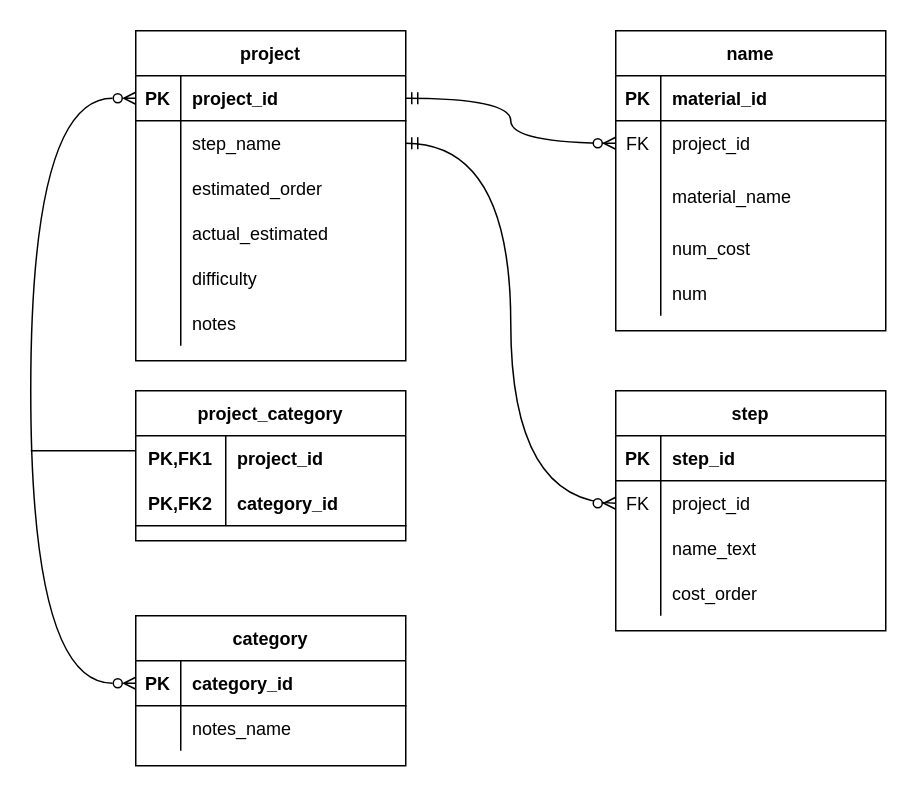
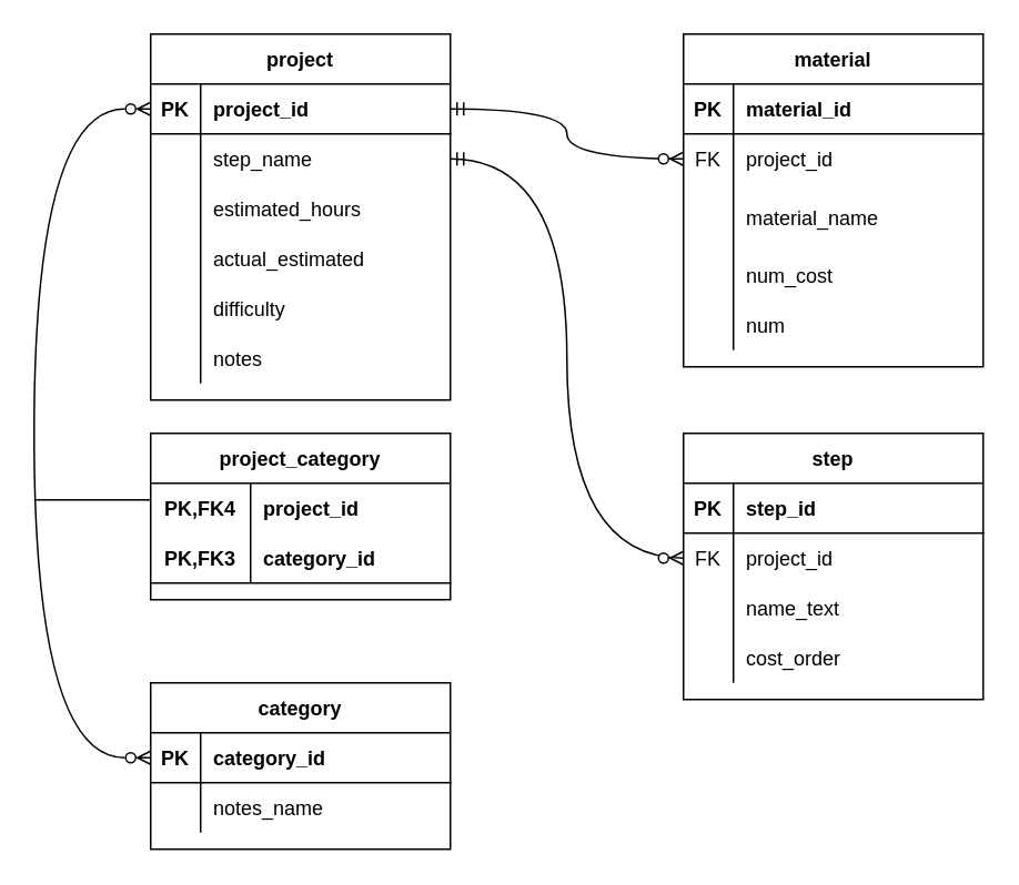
  <mxCell id="0" />
  <mxCell id="1" parent="0" />
  <mxCell id="2" value="project" style="shape=table;startSize=30;container=1;collapsible=1;childLayout=tableLayout;fixedRows=1;rowLines=0;fontStyle=1;align=center;resizeLast=1;" parent="1" vertex="1"><mxGeometry x="90" y="20" width="180" height="220" as="geometry" /></mxCell>
  <mxCell id="3" value="" style="shape=tableRow;horizontal=0;startSize=0;swimlaneHead=0;swimlaneBody=0;fillColor=none;collapsible=0;dropTarget=0;points=[[0,0.5],[1,0.5]];portConstraint=eastwest;top=0;left=0;right=0;bottom=1;" parent="2" vertex="1"><mxGeometry y="30" width="180" height="30" as="geometry" /></mxCell>
  <mxCell id="4" value="PK" style="shape=partialRectangle;connectable=0;fillColor=none;top=0;left=0;bottom=0;right=0;fontStyle=1;overflow=hidden;" parent="3" vertex="1"><mxGeometry width="30" height="30" as="geometry"><mxRectangle width="30" height="30" as="alternateBounds" /></mxGeometry></mxCell>
  <mxCell id="5" value="project_id" style="shape=partialRectangle;connectable=0;fillColor=none;top=0;left=0;bottom=0;right=0;align=left;spacingLeft=6;fontStyle=1;overflow=hidden;" parent="3" vertex="1"><mxGeometry x="30" width="150" height="30" as="geometry"><mxRectangle width="150" height="30" as="alternateBounds" /></mxGeometry></mxCell>
  <mxCell id="6" value="" style="shape=tableRow;horizontal=0;startSize=0;swimlaneHead=0;swimlaneBody=0;fillColor=none;collapsible=0;dropTarget=0;points=[[0,0.5],[1,0.5]];portConstraint=eastwest;top=0;left=0;right=0;bottom=0;" parent="2" vertex="1"><mxGeometry y="60" width="180" height="30" as="geometry" /></mxCell>
  <mxCell id="7" value="" style="shape=partialRectangle;connectable=0;fillColor=none;top=0;left=0;bottom=0;right=0;editable=1;overflow=hidden;" parent="6" vertex="1"><mxGeometry width="30" height="30" as="geometry"><mxRectangle width="30" height="30" as="alternateBounds" /></mxGeometry></mxCell>
  <mxCell id="8" value="step_name" style="shape=partialRectangle;connectable=0;fillColor=none;top=0;left=0;bottom=0;right=0;align=left;spacingLeft=6;overflow=hidden;" parent="6" vertex="1"><mxGeometry x="30" width="150" height="30" as="geometry"><mxRectangle width="150" height="30" as="alternateBounds" /></mxGeometry></mxCell>
  <mxCell id="9" value="" style="shape=tableRow;horizontal=0;startSize=0;swimlaneHead=0;swimlaneBody=0;fillColor=none;collapsible=0;dropTarget=0;points=[[0,0.5],[1,0.5]];portConstraint=eastwest;top=0;left=0;right=0;bottom=0;" parent="2" vertex="1"><mxGeometry y="90" width="180" height="30" as="geometry" /></mxCell>
  <mxCell id="10" value="" style="shape=partialRectangle;connectable=0;fillColor=none;top=0;left=0;bottom=0;right=0;editable=1;overflow=hidden;" parent="9" vertex="1"><mxGeometry width="30" height="30" as="geometry"><mxRectangle width="30" height="30" as="alternateBounds" /></mxGeometry></mxCell>
- <mxCell id="11" value="estimated_order" style="shape=partialRectangle;connectable=0;fillColor=none;top=0;left=0;bottom=0;right=0;align=left;spacingLeft=6;overflow=hidden;" parent="9" vertex="1"><mxGeometry x="30" width="150" height="30" as="geometry"><mxRectangle width="150" height="30" as="alternateBounds" /></mxGeometry></mxCell>
+ <mxCell id="11" value="estimated_hours" style="shape=partialRectangle;connectable=0;fillColor=none;top=0;left=0;bottom=0;right=0;align=left;spacingLeft=6;overflow=hidden;" parent="9" vertex="1"><mxGeometry x="30" width="150" height="30" as="geometry"><mxRectangle width="150" height="30" as="alternateBounds" /></mxGeometry></mxCell>
  <mxCell id="12" value="" style="shape=tableRow;horizontal=0;startSize=0;swimlaneHead=0;swimlaneBody=0;fillColor=none;collapsible=0;dropTarget=0;points=[[0,0.5],[1,0.5]];portConstraint=eastwest;top=0;left=0;right=0;bottom=0;" parent="2" vertex="1"><mxGeometry y="120" width="180" height="30" as="geometry" /></mxCell>
  <mxCell id="13" value="" style="shape=partialRectangle;connectable=0;fillColor=none;top=0;left=0;bottom=0;right=0;editable=1;overflow=hidden;" parent="12" vertex="1"><mxGeometry width="30" height="30" as="geometry"><mxRectangle width="30" height="30" as="alternateBounds" /></mxGeometry></mxCell>
  <mxCell id="14" value="actual_estimated" style="shape=partialRectangle;connectable=0;fillColor=none;top=0;left=0;bottom=0;right=0;align=left;spacingLeft=6;overflow=hidden;" parent="12" vertex="1"><mxGeometry x="30" width="150" height="30" as="geometry"><mxRectangle width="150" height="30" as="alternateBounds" /></mxGeometry></mxCell>
  <mxCell id="15" style="shape=tableRow;horizontal=0;startSize=0;swimlaneHead=0;swimlaneBody=0;fillColor=none;collapsible=0;dropTarget=0;points=[[0,0.5],[1,0.5]];portConstraint=eastwest;top=0;left=0;right=0;bottom=0;" parent="2" vertex="1"><mxGeometry y="150" width="180" height="30" as="geometry" /></mxCell>
  <mxCell id="16" style="shape=partialRectangle;connectable=0;fillColor=none;top=0;left=0;bottom=0;right=0;editable=1;overflow=hidden;" parent="15" vertex="1"><mxGeometry width="30" height="30" as="geometry"><mxRectangle width="30" height="30" as="alternateBounds" /></mxGeometry></mxCell>
  <mxCell id="17" value="difficulty" style="shape=partialRectangle;connectable=0;fillColor=none;top=0;left=0;bottom=0;right=0;align=left;spacingLeft=6;overflow=hidden;" parent="15" vertex="1"><mxGeometry x="30" width="150" height="30" as="geometry"><mxRectangle width="150" height="30" as="alternateBounds" /></mxGeometry></mxCell>
  <mxCell id="18" style="shape=tableRow;horizontal=0;startSize=0;swimlaneHead=0;swimlaneBody=0;fillColor=none;collapsible=0;dropTarget=0;points=[[0,0.5],[1,0.5]];portConstraint=eastwest;top=0;left=0;right=0;bottom=0;" parent="2" vertex="1"><mxGeometry y="180" width="180" height="30" as="geometry" /></mxCell>
  <mxCell id="19" style="shape=partialRectangle;connectable=0;fillColor=none;top=0;left=0;bottom=0;right=0;editable=1;overflow=hidden;" parent="18" vertex="1"><mxGeometry width="30" height="30" as="geometry"><mxRectangle width="30" height="30" as="alternateBounds" /></mxGeometry></mxCell>
  <mxCell id="20" value="notes" style="shape=partialRectangle;connectable=0;fillColor=none;top=0;left=0;bottom=0;right=0;align=left;spacingLeft=6;overflow=hidden;" parent="18" vertex="1"><mxGeometry x="30" width="150" height="30" as="geometry"><mxRectangle width="150" height="30" as="alternateBounds" /></mxGeometry></mxCell>
- <mxCell id="21" value="name" style="shape=table;startSize=30;container=1;collapsible=1;childLayout=tableLayout;fixedRows=1;rowLines=0;fontStyle=1;align=center;resizeLast=1;" parent="1" vertex="1"><mxGeometry x="410" y="20" width="180" height="200" as="geometry" /></mxCell>
+ <mxCell id="21" value="material" style="shape=table;startSize=30;container=1;collapsible=1;childLayout=tableLayout;fixedRows=1;rowLines=0;fontStyle=1;align=center;resizeLast=1;" parent="1" vertex="1"><mxGeometry x="410" y="20" width="180" height="200" as="geometry" /></mxCell>
  <mxCell id="22" value="" style="shape=tableRow;horizontal=0;startSize=0;swimlaneHead=0;swimlaneBody=0;fillColor=none;collapsible=0;dropTarget=0;points=[[0,0.5],[1,0.5]];portConstraint=eastwest;top=0;left=0;right=0;bottom=1;" parent="21" vertex="1"><mxGeometry y="30" width="180" height="30" as="geometry" /></mxCell>
  <mxCell id="23" value="PK" style="shape=partialRectangle;connectable=0;fillColor=none;top=0;left=0;bottom=0;right=0;fontStyle=1;overflow=hidden;" parent="22" vertex="1"><mxGeometry width="30" height="30" as="geometry"><mxRectangle width="30" height="30" as="alternateBounds" /></mxGeometry></mxCell>
  <mxCell id="24" value="material_id" style="shape=partialRectangle;connectable=0;fillColor=none;top=0;left=0;bottom=0;right=0;align=left;spacingLeft=6;fontStyle=1;overflow=hidden;" parent="22" vertex="1"><mxGeometry x="30" width="150" height="30" as="geometry"><mxRectangle width="150" height="30" as="alternateBounds" /></mxGeometry></mxCell>
  <mxCell id="25" value="" style="shape=tableRow;horizontal=0;startSize=0;swimlaneHead=0;swimlaneBody=0;fillColor=none;collapsible=0;dropTarget=0;points=[[0,0.5],[1,0.5]];portConstraint=eastwest;top=0;left=0;right=0;bottom=0;fontStyle=4" parent="21" vertex="1"><mxGeometry y="60" width="180" height="30" as="geometry" /></mxCell>
  <mxCell id="26" value="FK" style="shape=partialRectangle;connectable=0;fillColor=none;top=0;left=0;bottom=0;right=0;fontStyle=0;overflow=hidden;" parent="25" vertex="1"><mxGeometry width="30" height="30" as="geometry"><mxRectangle width="30" height="30" as="alternateBounds" /></mxGeometry></mxCell>
  <mxCell id="27" value="project_id" style="shape=partialRectangle;connectable=0;fillColor=none;top=0;left=0;bottom=0;right=0;align=left;spacingLeft=6;fontStyle=0;overflow=hidden;" parent="25" vertex="1"><mxGeometry x="30" width="150" height="30" as="geometry"><mxRectangle width="150" height="30" as="alternateBounds" /></mxGeometry></mxCell>
  <mxCell id="28" value="" style="shape=tableRow;horizontal=0;startSize=0;swimlaneHead=0;swimlaneBody=0;fillColor=none;collapsible=0;dropTarget=0;points=[[0,0.5],[1,0.5]];portConstraint=eastwest;top=0;left=0;right=0;bottom=0;" parent="21" vertex="1"><mxGeometry y="90" width="180" height="40" as="geometry" /></mxCell>
  <mxCell id="29" value="" style="shape=partialRectangle;connectable=0;fillColor=none;top=0;left=0;bottom=0;right=0;editable=1;overflow=hidden;" parent="28" vertex="1"><mxGeometry width="30" height="40" as="geometry"><mxRectangle width="30" height="40" as="alternateBounds" /></mxGeometry></mxCell>
  <mxCell id="30" value="material_name" style="shape=partialRectangle;connectable=0;fillColor=none;top=0;left=0;bottom=0;right=0;align=left;spacingLeft=6;overflow=hidden;" parent="28" vertex="1"><mxGeometry x="30" width="150" height="40" as="geometry"><mxRectangle width="150" height="40" as="alternateBounds" /></mxGeometry></mxCell>
  <mxCell id="31" value="" style="shape=tableRow;horizontal=0;startSize=0;swimlaneHead=0;swimlaneBody=0;fillColor=none;collapsible=0;dropTarget=0;points=[[0,0.5],[1,0.5]];portConstraint=eastwest;top=0;left=0;right=0;bottom=0;" parent="21" vertex="1"><mxGeometry y="130" width="180" height="30" as="geometry" /></mxCell>
  <mxCell id="32" value="" style="shape=partialRectangle;connectable=0;fillColor=none;top=0;left=0;bottom=0;right=0;editable=1;overflow=hidden;" parent="31" vertex="1"><mxGeometry width="30" height="30" as="geometry"><mxRectangle width="30" height="30" as="alternateBounds" /></mxGeometry></mxCell>
  <mxCell id="33" value="num_cost" style="shape=partialRectangle;connectable=0;fillColor=none;top=0;left=0;bottom=0;right=0;align=left;spacingLeft=6;overflow=hidden;" parent="31" vertex="1"><mxGeometry x="30" width="150" height="30" as="geometry"><mxRectangle width="150" height="30" as="alternateBounds" /></mxGeometry></mxCell>
  <mxCell id="34" value="" style="shape=tableRow;horizontal=0;startSize=0;swimlaneHead=0;swimlaneBody=0;fillColor=none;collapsible=0;dropTarget=0;points=[[0,0.5],[1,0.5]];portConstraint=eastwest;top=0;left=0;right=0;bottom=0;" parent="21" vertex="1"><mxGeometry y="160" width="180" height="30" as="geometry" /></mxCell>
  <mxCell id="35" value="" style="shape=partialRectangle;connectable=0;fillColor=none;top=0;left=0;bottom=0;right=0;editable=1;overflow=hidden;" parent="34" vertex="1"><mxGeometry width="30" height="30" as="geometry"><mxRectangle width="30" height="30" as="alternateBounds" /></mxGeometry></mxCell>
  <mxCell id="36" value="num" style="shape=partialRectangle;connectable=0;fillColor=none;top=0;left=0;bottom=0;right=0;align=left;spacingLeft=6;overflow=hidden;" parent="34" vertex="1"><mxGeometry x="30" width="150" height="30" as="geometry"><mxRectangle width="150" height="30" as="alternateBounds" /></mxGeometry></mxCell>
  <mxCell id="37" value="step" style="shape=table;startSize=30;container=1;collapsible=1;childLayout=tableLayout;fixedRows=1;rowLines=0;fontStyle=1;align=center;resizeLast=1;" parent="1" vertex="1"><mxGeometry x="410" y="260" width="180" height="160" as="geometry" /></mxCell>
  <mxCell id="38" value="" style="shape=tableRow;horizontal=0;startSize=0;swimlaneHead=0;swimlaneBody=0;fillColor=none;collapsible=0;dropTarget=0;points=[[0,0.5],[1,0.5]];portConstraint=eastwest;top=0;left=0;right=0;bottom=1;" parent="37" vertex="1"><mxGeometry y="30" width="180" height="30" as="geometry" /></mxCell>
  <mxCell id="39" value="PK" style="shape=partialRectangle;connectable=0;fillColor=none;top=0;left=0;bottom=0;right=0;fontStyle=1;overflow=hidden;" parent="38" vertex="1"><mxGeometry width="30" height="30" as="geometry"><mxRectangle width="30" height="30" as="alternateBounds" /></mxGeometry></mxCell>
  <mxCell id="40" value="step_id" style="shape=partialRectangle;connectable=0;fillColor=none;top=0;left=0;bottom=0;right=0;align=left;spacingLeft=6;fontStyle=1;overflow=hidden;" parent="38" vertex="1"><mxGeometry x="30" width="150" height="30" as="geometry"><mxRectangle width="150" height="30" as="alternateBounds" /></mxGeometry></mxCell>
  <mxCell id="41" value="" style="shape=tableRow;horizontal=0;startSize=0;swimlaneHead=0;swimlaneBody=0;fillColor=none;collapsible=0;dropTarget=0;points=[[0,0.5],[1,0.5]];portConstraint=eastwest;top=0;left=0;right=0;bottom=0;" parent="37" vertex="1"><mxGeometry y="60" width="180" height="30" as="geometry" /></mxCell>
  <mxCell id="42" value="FK" style="shape=partialRectangle;connectable=0;fillColor=none;top=0;left=0;bottom=0;right=0;fontStyle=0;overflow=hidden;" parent="41" vertex="1"><mxGeometry width="30" height="30" as="geometry"><mxRectangle width="30" height="30" as="alternateBounds" /></mxGeometry></mxCell>
  <mxCell id="43" value="project_id" style="shape=partialRectangle;connectable=0;fillColor=none;top=0;left=0;bottom=0;right=0;align=left;spacingLeft=6;fontStyle=0;overflow=hidden;" parent="41" vertex="1"><mxGeometry x="30" width="150" height="30" as="geometry"><mxRectangle width="150" height="30" as="alternateBounds" /></mxGeometry></mxCell>
  <mxCell id="44" value="" style="shape=tableRow;horizontal=0;startSize=0;swimlaneHead=0;swimlaneBody=0;fillColor=none;collapsible=0;dropTarget=0;points=[[0,0.5],[1,0.5]];portConstraint=eastwest;top=0;left=0;right=0;bottom=0;" parent="37" vertex="1"><mxGeometry y="90" width="180" height="30" as="geometry" /></mxCell>
  <mxCell id="45" value="" style="shape=partialRectangle;connectable=0;fillColor=none;top=0;left=0;bottom=0;right=0;editable=1;overflow=hidden;" parent="44" vertex="1"><mxGeometry width="30" height="30" as="geometry"><mxRectangle width="30" height="30" as="alternateBounds" /></mxGeometry></mxCell>
  <mxCell id="46" value="name_text" style="shape=partialRectangle;connectable=0;fillColor=none;top=0;left=0;bottom=0;right=0;align=left;spacingLeft=6;overflow=hidden;" parent="44" vertex="1"><mxGeometry x="30" width="150" height="30" as="geometry"><mxRectangle width="150" height="30" as="alternateBounds" /></mxGeometry></mxCell>
  <mxCell id="47" value="" style="shape=tableRow;horizontal=0;startSize=0;swimlaneHead=0;swimlaneBody=0;fillColor=none;collapsible=0;dropTarget=0;points=[[0,0.5],[1,0.5]];portConstraint=eastwest;top=0;left=0;right=0;bottom=0;" parent="37" vertex="1"><mxGeometry y="120" width="180" height="30" as="geometry" /></mxCell>
  <mxCell id="48" value="" style="shape=partialRectangle;connectable=0;fillColor=none;top=0;left=0;bottom=0;right=0;editable=1;overflow=hidden;" parent="47" vertex="1"><mxGeometry width="30" height="30" as="geometry"><mxRectangle width="30" height="30" as="alternateBounds" /></mxGeometry></mxCell>
  <mxCell id="49" value="cost_order" style="shape=partialRectangle;connectable=0;fillColor=none;top=0;left=0;bottom=0;right=0;align=left;spacingLeft=6;overflow=hidden;" parent="47" vertex="1"><mxGeometry x="30" width="150" height="30" as="geometry"><mxRectangle width="150" height="30" as="alternateBounds" /></mxGeometry></mxCell>
  <mxCell id="50" value="project_category" style="shape=table;startSize=30;container=1;collapsible=1;childLayout=tableLayout;fixedRows=1;rowLines=0;fontStyle=1;align=center;resizeLast=1;" parent="1" vertex="1"><mxGeometry x="90" y="260" width="180" height="100" as="geometry" /></mxCell>
  <mxCell id="51" value="" style="shape=tableRow;horizontal=0;startSize=0;swimlaneHead=0;swimlaneBody=0;fillColor=none;collapsible=0;dropTarget=0;points=[[0,0.5],[1,0.5]];portConstraint=eastwest;top=0;left=0;right=0;bottom=0;" parent="50" vertex="1"><mxGeometry y="30" width="180" height="30" as="geometry" /></mxCell>
- <mxCell id="52" value="PK,FK1" style="shape=partialRectangle;connectable=0;fillColor=none;top=0;left=0;bottom=0;right=0;fontStyle=1;overflow=hidden;" parent="51" vertex="1"><mxGeometry width="60" height="30" as="geometry"><mxRectangle width="60" height="30" as="alternateBounds" /></mxGeometry></mxCell>
+ <mxCell id="52" value="PK,FK4" style="shape=partialRectangle;connectable=0;fillColor=none;top=0;left=0;bottom=0;right=0;fontStyle=1;overflow=hidden;" parent="51" vertex="1"><mxGeometry width="60" height="30" as="geometry"><mxRectangle width="60" height="30" as="alternateBounds" /></mxGeometry></mxCell>
  <mxCell id="53" value="project_id" style="shape=partialRectangle;connectable=0;fillColor=none;top=0;left=0;bottom=0;right=0;align=left;spacingLeft=6;fontStyle=1;overflow=hidden;" parent="51" vertex="1"><mxGeometry x="60" width="120" height="30" as="geometry"><mxRectangle width="120" height="30" as="alternateBounds" /></mxGeometry></mxCell>
  <mxCell id="54" value="" style="shape=tableRow;horizontal=0;startSize=0;swimlaneHead=0;swimlaneBody=0;fillColor=none;collapsible=0;dropTarget=0;points=[[0,0.5],[1,0.5]];portConstraint=eastwest;top=0;left=0;right=0;bottom=1;" parent="50" vertex="1"><mxGeometry y="60" width="180" height="30" as="geometry" /></mxCell>
- <mxCell id="55" value="PK,FK2" style="shape=partialRectangle;connectable=0;fillColor=none;top=0;left=0;bottom=0;right=0;fontStyle=1;overflow=hidden;" parent="54" vertex="1"><mxGeometry width="60" height="30" as="geometry"><mxRectangle width="60" height="30" as="alternateBounds" /></mxGeometry></mxCell>
+ <mxCell id="55" value="PK,FK3" style="shape=partialRectangle;connectable=0;fillColor=none;top=0;left=0;bottom=0;right=0;fontStyle=1;overflow=hidden;" parent="54" vertex="1"><mxGeometry width="60" height="30" as="geometry"><mxRectangle width="60" height="30" as="alternateBounds" /></mxGeometry></mxCell>
  <mxCell id="56" value="category_id" style="shape=partialRectangle;connectable=0;fillColor=none;top=0;left=0;bottom=0;right=0;align=left;spacingLeft=6;fontStyle=1;overflow=hidden;" parent="54" vertex="1"><mxGeometry x="60" width="120" height="30" as="geometry"><mxRectangle width="120" height="30" as="alternateBounds" /></mxGeometry></mxCell>
  <mxCell id="57" value="category" style="shape=table;startSize=30;container=1;collapsible=1;childLayout=tableLayout;fixedRows=1;rowLines=0;fontStyle=1;align=center;resizeLast=1;" parent="1" vertex="1"><mxGeometry x="90" y="410" width="180" height="100" as="geometry" /></mxCell>
  <mxCell id="58" value="" style="shape=tableRow;horizontal=0;startSize=0;swimlaneHead=0;swimlaneBody=0;fillColor=none;collapsible=0;dropTarget=0;points=[[0,0.5],[1,0.5]];portConstraint=eastwest;top=0;left=0;right=0;bottom=1;" parent="57" vertex="1"><mxGeometry y="30" width="180" height="30" as="geometry" /></mxCell>
  <mxCell id="59" value="PK" style="shape=partialRectangle;connectable=0;fillColor=none;top=0;left=0;bottom=0;right=0;fontStyle=1;overflow=hidden;" parent="58" vertex="1"><mxGeometry width="30" height="30" as="geometry"><mxRectangle width="30" height="30" as="alternateBounds" /></mxGeometry></mxCell>
  <mxCell id="60" value="category_id" style="shape=partialRectangle;connectable=0;fillColor=none;top=0;left=0;bottom=0;right=0;align=left;spacingLeft=6;fontStyle=1;overflow=hidden;" parent="58" vertex="1"><mxGeometry x="30" width="150" height="30" as="geometry"><mxRectangle width="150" height="30" as="alternateBounds" /></mxGeometry></mxCell>
  <mxCell id="61" value="" style="shape=tableRow;horizontal=0;startSize=0;swimlaneHead=0;swimlaneBody=0;fillColor=none;collapsible=0;dropTarget=0;points=[[0,0.5],[1,0.5]];portConstraint=eastwest;top=0;left=0;right=0;bottom=0;" parent="57" vertex="1"><mxGeometry y="60" width="180" height="30" as="geometry" /></mxCell>
  <mxCell id="62" value="" style="shape=partialRectangle;connectable=0;fillColor=none;top=0;left=0;bottom=0;right=0;editable=1;overflow=hidden;" parent="61" vertex="1"><mxGeometry width="30" height="30" as="geometry"><mxRectangle width="30" height="30" as="alternateBounds" /></mxGeometry></mxCell>
  <mxCell id="63" value="notes_name" style="shape=partialRectangle;connectable=0;fillColor=none;top=0;left=0;bottom=0;right=0;align=left;spacingLeft=6;overflow=hidden;" parent="61" vertex="1"><mxGeometry x="30" width="150" height="30" as="geometry"><mxRectangle width="150" height="30" as="alternateBounds" /></mxGeometry></mxCell>
  <mxCell id="64" value="" style="edgeStyle=orthogonalEdgeStyle;fontSize=12;html=1;endArrow=ERzeroToMany;startArrow=ERmandOne;rounded=0;exitX=1;exitY=0.5;exitDx=0;exitDy=0;entryX=0;entryY=0.5;entryDx=0;entryDy=0;curved=1;" parent="1" source="3" target="25" edge="1"><mxGeometry width="100" height="100" relative="1" as="geometry"><mxPoint x="170" y="200" as="sourcePoint" /><mxPoint x="270" y="100" as="targetPoint" /></mxGeometry></mxCell>
  <mxCell id="65" value="" style="edgeStyle=orthogonalEdgeStyle;fontSize=12;html=1;endArrow=ERzeroToMany;startArrow=ERmandOne;rounded=0;exitX=1;exitY=0.5;exitDx=0;exitDy=0;entryX=0;entryY=0.5;entryDx=0;entryDy=0;curved=1;" parent="1" source="6" target="41" edge="1"><mxGeometry width="100" height="100" relative="1" as="geometry"><mxPoint x="170" y="210" as="sourcePoint" /><mxPoint x="270" y="110" as="targetPoint" /><Array as="points"><mxPoint x="340" y="95" /><mxPoint x="340" y="335" /></Array></mxGeometry></mxCell>
  <mxCell id="66" value="" style="edgeStyle=orthogonalEdgeStyle;fontSize=12;html=1;endArrow=ERzeroToMany;startArrow=ERzeroToMany;rounded=0;curved=1;entryX=0;entryY=0.5;entryDx=0;entryDy=0;endFill=0;startFill=0;exitX=0;exitY=0.5;exitDx=0;exitDy=0;" parent="1" source="58" target="3" edge="1"><mxGeometry width="100" height="100" relative="1" as="geometry"><mxPoint x="80" y="455" as="sourcePoint" /><mxPoint x="60" y="70" as="targetPoint" /><Array as="points"><mxPoint x="20" y="455" /><mxPoint x="20" y="65" /></Array></mxGeometry></mxCell>
  <mxCell id="67" value="" style="edgeStyle=entityRelationEdgeStyle;fontSize=12;html=1;endArrow=none;endFill=0;rounded=0;" parent="1" edge="1"><mxGeometry width="100" height="100" relative="1" as="geometry"><mxPoint x="20" y="300" as="sourcePoint" /><mxPoint x="90" y="300" as="targetPoint" /></mxGeometry></mxCell>
